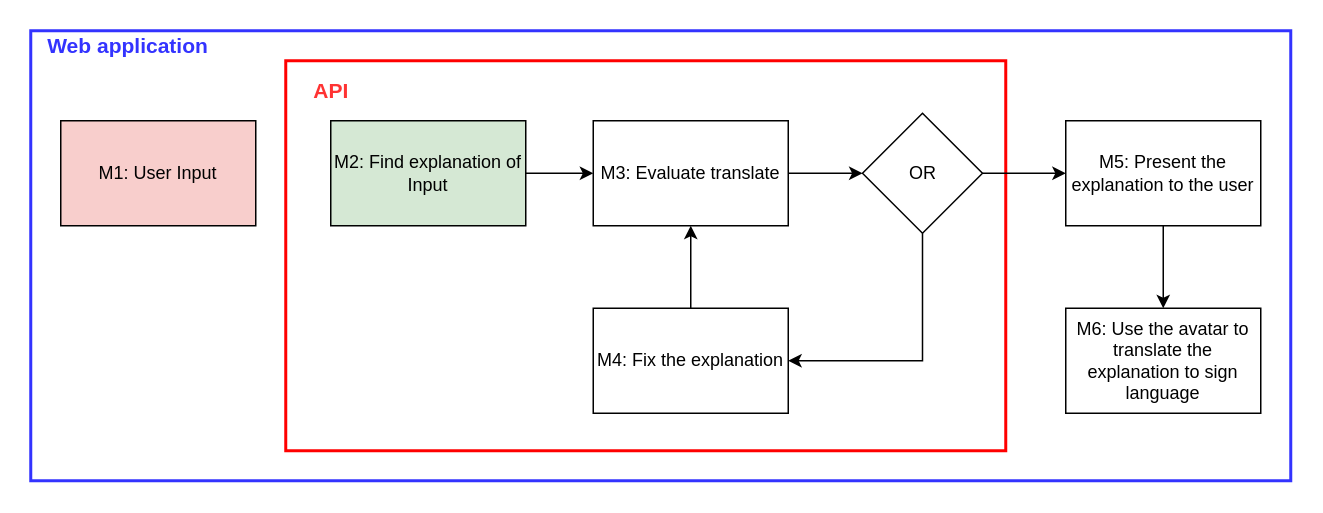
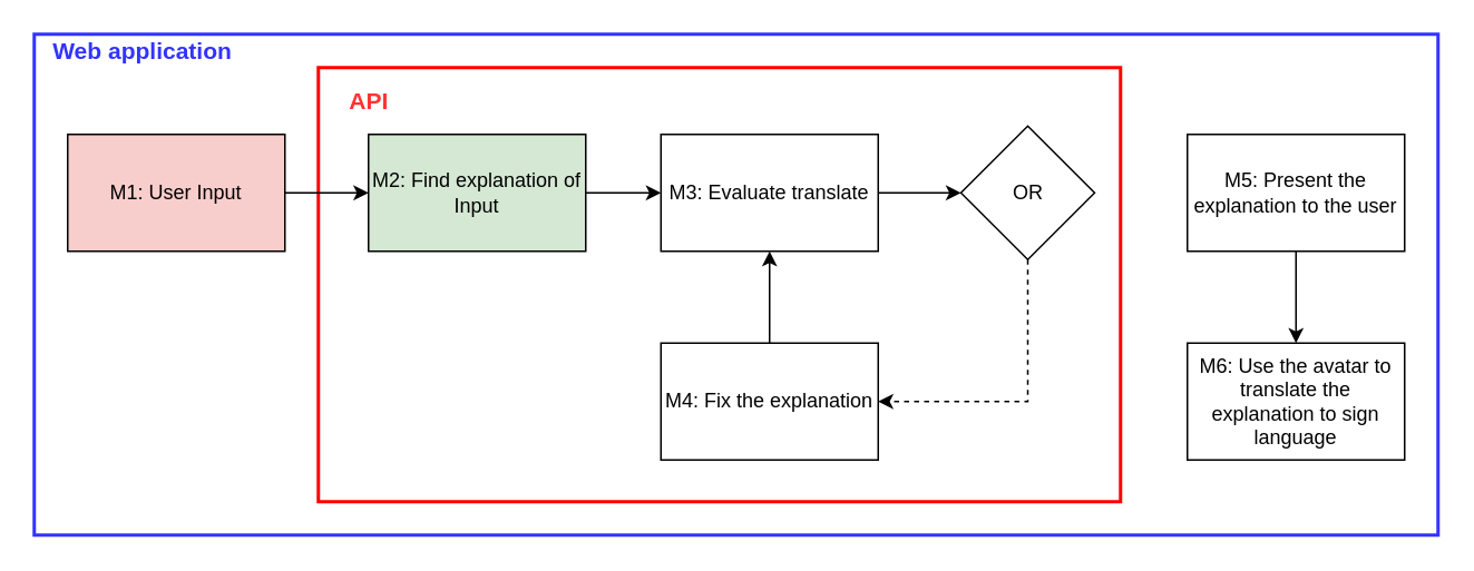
  <mxCell id="0" />
  <mxCell id="1" parent="0" />
  <mxCell id="2" value="" style="rounded=0;whiteSpace=wrap;html=1;strokeColor=#3333FF;strokeWidth=2;fillColor=none;direction=south;" parent="1" vertex="1"><mxGeometry x="20" y="20" width="840" height="300" as="geometry" /></mxCell>
  <mxCell id="3" value="" style="rounded=0;whiteSpace=wrap;html=1;strokeWidth=2;fillColor=none;direction=south;strokeColor=#FF0000;" vertex="1" parent="1"><mxGeometry x="190" y="40" width="480" height="260" as="geometry" /></mxCell>
+ <mxCell id="4" value="" style="edgeStyle=orthogonalEdgeStyle;rounded=0;orthogonalLoop=1;jettySize=auto;html=1;" parent="1" source="5" target="7" edge="1"><mxGeometry relative="1" as="geometry" /></mxCell>
  <mxCell id="5" value="M1: User Input" style="rounded=0;whiteSpace=wrap;html=1;fillColor=#f8cecc;" parent="1" vertex="1"><mxGeometry x="40" y="80" width="130" height="70" as="geometry" /></mxCell>
  <mxCell id="6" value="" style="edgeStyle=orthogonalEdgeStyle;rounded=0;orthogonalLoop=1;jettySize=auto;html=1;" parent="1" source="7" target="9" edge="1"><mxGeometry relative="1" as="geometry" /></mxCell>
  <mxCell id="7" value="M2: Find explanation of Input" style="rounded=0;whiteSpace=wrap;html=1;fillColor=#d5e8d4;" parent="1" vertex="1"><mxGeometry x="220" y="80" width="130" height="70" as="geometry" /></mxCell>
  <mxCell id="8" style="edgeStyle=orthogonalEdgeStyle;rounded=0;orthogonalLoop=1;jettySize=auto;html=1;" parent="1" source="9" target="12" edge="1"><mxGeometry relative="1" as="geometry" /></mxCell>
  <mxCell id="9" value="M3: Evaluate translate" style="rounded=0;whiteSpace=wrap;html=1;" parent="1" vertex="1"><mxGeometry x="395" y="80" width="130" height="70" as="geometry" /></mxCell>
- <mxCell id="10" style="edgeStyle=orthogonalEdgeStyle;rounded=0;orthogonalLoop=1;jettySize=auto;html=1;" parent="1" source="12" target="14" edge="1"><mxGeometry relative="1" as="geometry" /></mxCell>
- <mxCell id="11" style="edgeStyle=orthogonalEdgeStyle;rounded=0;orthogonalLoop=1;jettySize=auto;html=1;exitX=0.5;exitY=1;exitDx=0;exitDy=0;entryX=1;entryY=0.5;entryDx=0;entryDy=0;" parent="1" source="12" target="16" edge="1"><mxGeometry relative="1" as="geometry"><Array as="points"><mxPoint x="615" y="240" /></Array></mxGeometry></mxCell>
+ <mxCell id="11" style="edgeStyle=orthogonalEdgeStyle;rounded=0;orthogonalLoop=1;jettySize=auto;html=1;exitX=0.5;exitY=1;exitDx=0;exitDy=0;entryX=1;entryY=0.5;entryDx=0;entryDy=0;dashed=1;" parent="1" source="12" target="16" edge="1"><mxGeometry relative="1" as="geometry"><Array as="points"><mxPoint x="615" y="240" /></Array></mxGeometry></mxCell>
  <mxCell id="12" value="OR" style="rhombus;whiteSpace=wrap;html=1;" parent="1" vertex="1"><mxGeometry x="574.5" y="75" width="80" height="80" as="geometry" /></mxCell>
  <mxCell id="13" style="edgeStyle=orthogonalEdgeStyle;rounded=0;orthogonalLoop=1;jettySize=auto;html=1;exitX=0.5;exitY=1;exitDx=0;exitDy=0;" parent="1" source="14" target="17" edge="1"><mxGeometry relative="1" as="geometry" /></mxCell>
  <mxCell id="14" value="M5: Present the explanation to the user" style="rounded=0;whiteSpace=wrap;html=1;" parent="1" vertex="1"><mxGeometry x="710" y="80" width="130" height="70" as="geometry" /></mxCell>
  <mxCell id="15" style="edgeStyle=orthogonalEdgeStyle;rounded=0;orthogonalLoop=1;jettySize=auto;html=1;" parent="1" source="16" target="9" edge="1"><mxGeometry relative="1" as="geometry" /></mxCell>
  <mxCell id="16" value="M4: Fix the explanation" style="rounded=0;whiteSpace=wrap;html=1;" parent="1" vertex="1"><mxGeometry x="395" y="205" width="130" height="70" as="geometry" /></mxCell>
  <mxCell id="17" value="M6: Use the avatar to translate the explanation to sign language" style="rounded=0;whiteSpace=wrap;html=1;" parent="1" vertex="1"><mxGeometry x="710" y="205" width="130" height="70" as="geometry" /></mxCell>
  <mxCell id="18" value="&lt;b&gt;&lt;font style=&quot;font-size: 14px&quot; color=&quot;#ff3333&quot;&gt;API&lt;/font&gt;&lt;/b&gt;" style="text;html=1;align=center;verticalAlign=middle;resizable=0;points=[];autosize=1;" parent="1" vertex="1"><mxGeometry x="200" y="50" width="40" height="20" as="geometry" /></mxCell>
  <mxCell id="19" value="&lt;b&gt;&lt;font style=&quot;font-size: 14px&quot; color=&quot;#3333ff&quot;&gt;Web application&lt;/font&gt;&lt;/b&gt;" style="text;html=1;strokeColor=none;fillColor=none;align=center;verticalAlign=middle;whiteSpace=wrap;rounded=0;" parent="1" vertex="1"><mxGeometry x="20" y="20" width="130" height="20" as="geometry" /></mxCell>
